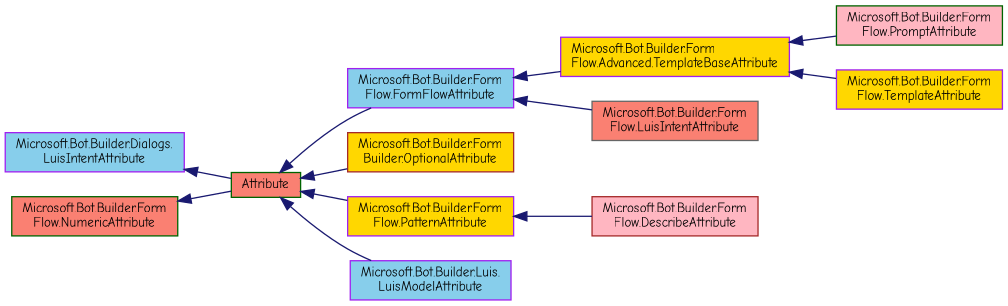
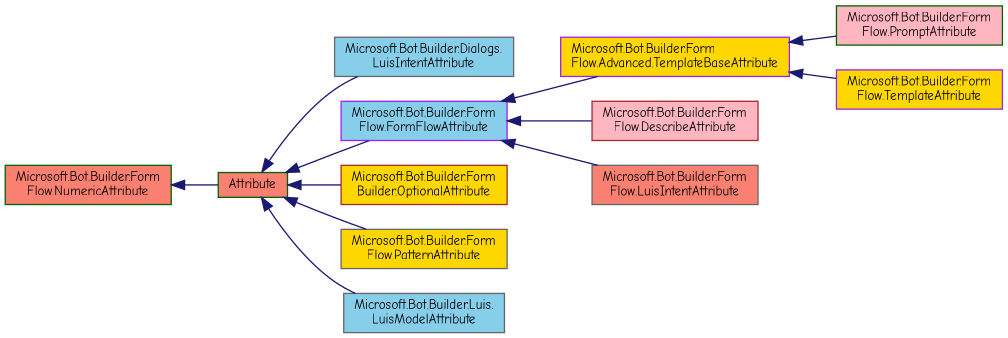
  digraph {
    fontname="Comic Neue"
    rankdir=LR
    node [color=gray40 fillcolor=gold fontname="Comic Neue" fontsize=10 shape=record style=filled]
    edge [color=midnightblue dir=back fontname="Comic Neue" fontsize=10 labelfontname=Helvetica labelfontsize=10 style=solid]
    n1 [color=darkgreen fillcolor=salmon height=0.2 label=Attribute width=0.4]
-   n2 [color=purple fillcolor=skyblue height=0.2 label="Microsoft.Bot.Builder.Dialogs.\lLuisIntentAttribute" width=0.4]
+   n2 [fillcolor=skyblue height=0.2 label="Microsoft.Bot.Builder.Dialogs.\lLuisIntentAttribute" width=0.4]
    n3 [color=purple fillcolor=skyblue height=0.2 label="Microsoft.Bot.Builder.Form\lFlow.FormFlowAttribute" width=0.4]
    n4 [color=brown height=0.2 label="Microsoft.Bot.Builder.Form\lBuilder.OptionalAttribute" width=0.4]
-   n5 [color=purple height=0.2 label="Microsoft.Bot.Builder.Form\lFlow.PatternAttribute" width=0.4]
-   n6 [color=purple fillcolor=skyblue height=0.2 label="Microsoft.Bot.Builder.Luis.\lLuisModelAttribute" width=0.4]
+   n5 [height=0.2 label="Microsoft.Bot.Builder.Form\lFlow.PatternAttribute" width=0.4]
+   n6 [fillcolor=skyblue height=0.2 label="Microsoft.Bot.Builder.Luis.\lLuisModelAttribute" width=0.4]
    n7 [color=purple height=0.2 label="Microsoft.Bot.Builder.Form\lFlow.Advanced.TemplateBaseAttribute" width=0.4]
    n8 [color=brown fillcolor=lightpink height=0.2 label="Microsoft.Bot.Builder.Form\lFlow.DescribeAttribute" width=0.4]
    n9 [fillcolor=salmon height=0.2 label="Microsoft.Bot.Builder.Form\lFlow.LuisIntentAttribute" width=0.4]
    n10 [color=darkgreen fillcolor=salmon height=0.2 label="Microsoft.Bot.Builder.Form\lFlow.NumericAttribute" width=0.4]
    n11 [color=darkgreen fillcolor=lightpink height=0.2 label="Microsoft.Bot.Builder.Form\lFlow.PromptAttribute" width=0.4]
    n12 [color=purple height=0.2 label="Microsoft.Bot.Builder.Form\lFlow.TemplateAttribute" width=0.4]
-   n2 -> n1
+   n1 -> n2
    n1 -> n3
    n1 -> n4
    n1 -> n5
    n1 -> n6
    n3 -> n7
-   n5 -> n8
+   n3 -> n8
    n3 -> n9
    n7 -> n11
    n7 -> n12
    n10 -> n1
  }
